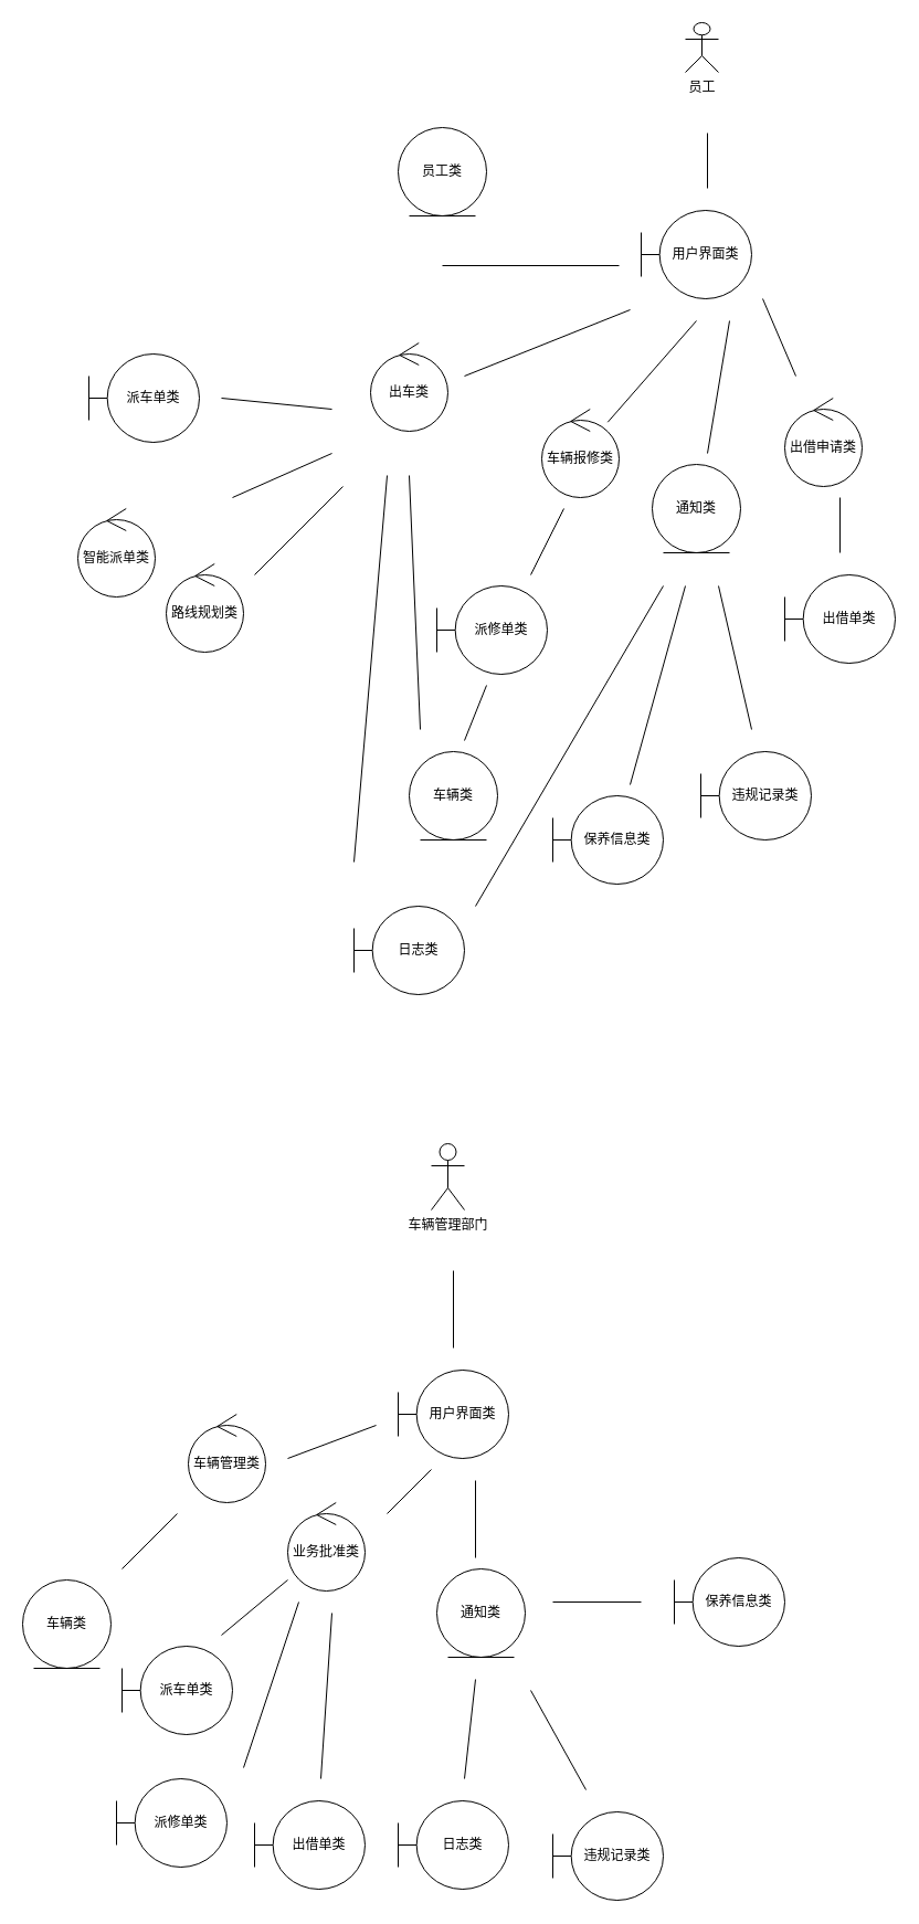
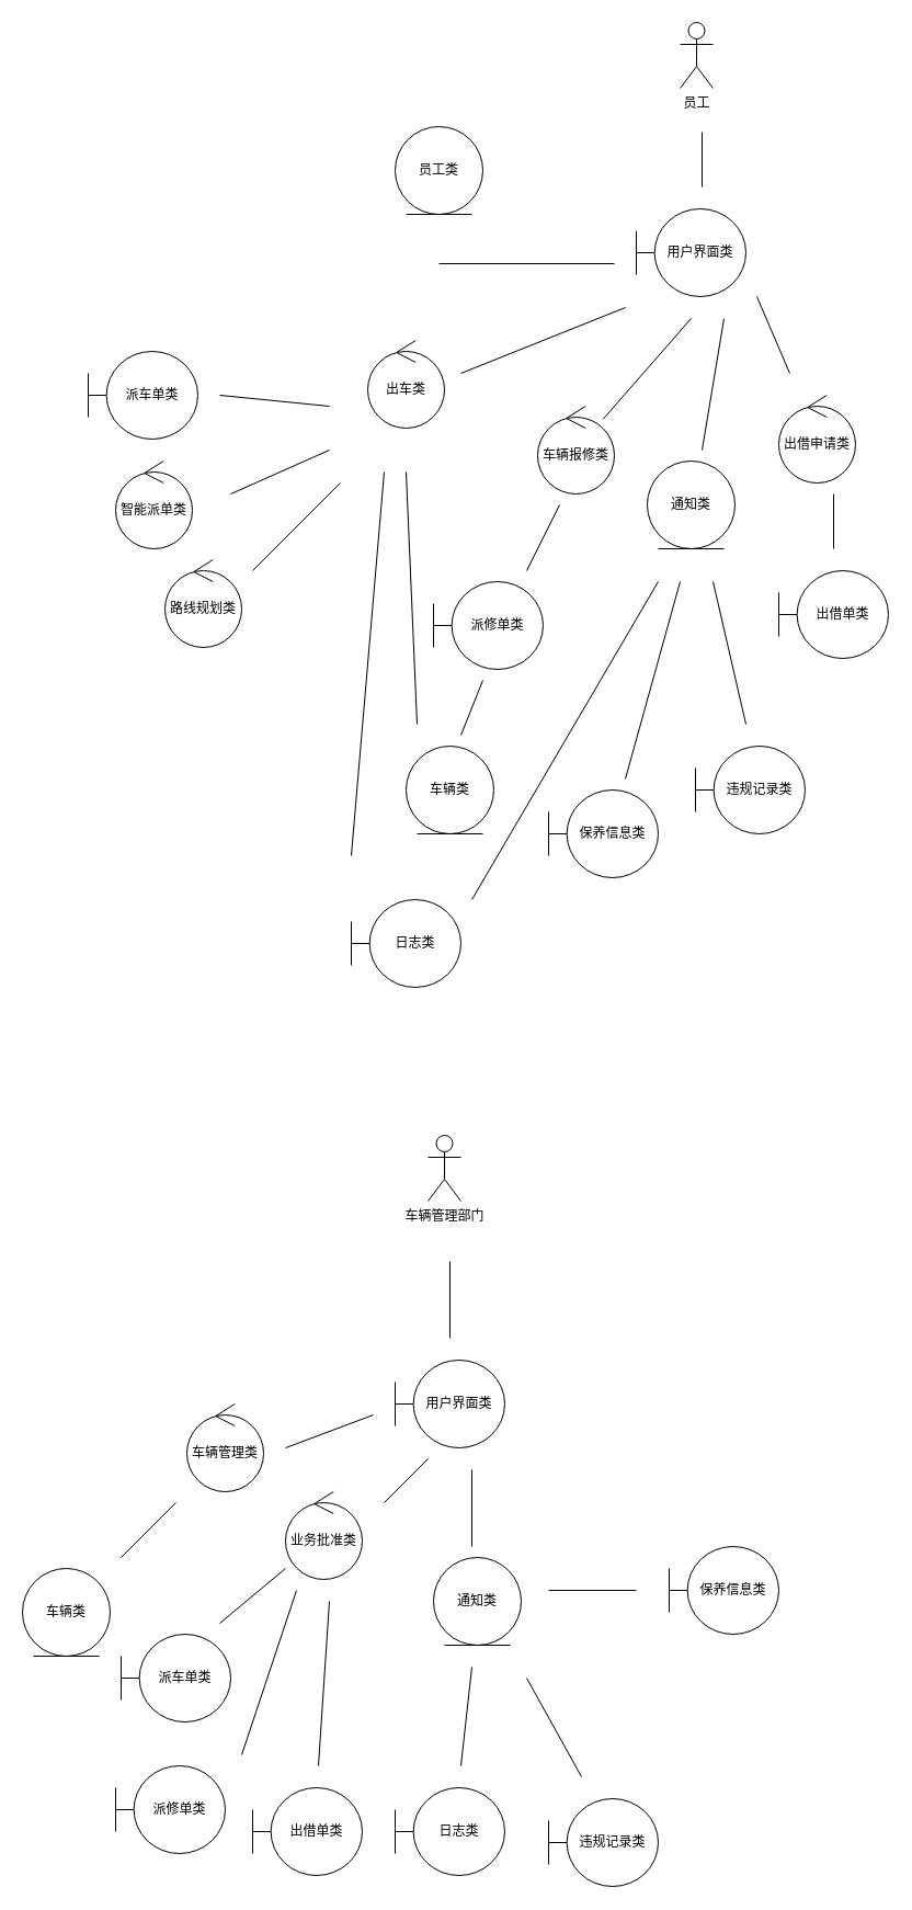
  <mxCell id="0" />
  <mxCell id="1" parent="0" />
- <mxCell id="2" value="员工" style="shape=umlActor;verticalLabelPosition=bottom;verticalAlign=top;html=1;" vertex="1" parent="1"><mxGeometry x="620" y="20" width="30" height="45" as="geometry" /></mxCell>
+ <mxCell id="2" value="员工" style="shape=umlActor;verticalLabelPosition=bottom;verticalAlign=top;html=1;" vertex="1" parent="1"><mxGeometry x="620" y="20" width="30" height="60" as="geometry" /></mxCell>
  <mxCell id="3" value="员工类" style="ellipse;shape=umlEntity;whiteSpace=wrap;html=1;" vertex="1" parent="1"><mxGeometry x="360" y="115" width="80" height="80" as="geometry" /></mxCell>
  <mxCell id="4" value="车辆类" style="ellipse;shape=umlEntity;whiteSpace=wrap;html=1;" vertex="1" parent="1"><mxGeometry x="370" y="680" width="80" height="80" as="geometry" /></mxCell>
  <mxCell id="5" value="派车单类" style="shape=umlBoundary;whiteSpace=wrap;html=1;" vertex="1" parent="1"><mxGeometry x="80" y="320" width="100" height="80" as="geometry" /></mxCell>
  <mxCell id="6" value="日志类" style="shape=umlBoundary;whiteSpace=wrap;html=1;" vertex="1" parent="1"><mxGeometry y="820" width="100" height="80" as="geometry" x="320" /></mxCell>
  <mxCell id="7" value="路线规划类" style="ellipse;shape=umlControl;whiteSpace=wrap;html=1;" vertex="1" parent="1"><mxGeometry x="150" y="510" width="70" height="80" as="geometry" /></mxCell>
  <mxCell id="8" value="车辆管理部门" style="shape=umlActor;verticalLabelPosition=bottom;verticalAlign=top;html=1;" vertex="1" parent="1"><mxGeometry x="390" y="1035" width="30" height="60" as="geometry" /></mxCell>
  <mxCell id="9" value="通知类" style="ellipse;shape=umlEntity;whiteSpace=wrap;html=1;" vertex="1" parent="1"><mxGeometry x="590" y="420" width="80" height="80" as="geometry" /></mxCell>
  <mxCell id="10" value="出借单类" style="shape=umlBoundary;whiteSpace=wrap;html=1;" vertex="1" parent="1"><mxGeometry x="710" y="520" width="100" height="80" as="geometry" /></mxCell>
  <mxCell id="11" value="" style="endArrow=none;html=1;rounded=0;" edge="1" parent="1"><mxGeometry width="50" height="50" relative="1" as="geometry"><mxPoint x="640" y="170" as="sourcePoint" /><mxPoint x="640" y="120" as="targetPoint" /></mxGeometry></mxCell>
  <mxCell id="12" value="用户界面类" style="shape=umlBoundary;whiteSpace=wrap;html=1;" vertex="1" parent="1"><mxGeometry x="580" y="190" width="100" height="80" as="geometry" /></mxCell>
  <mxCell id="13" value="" style="endArrow=none;html=1;rounded=0;" edge="1" parent="1"><mxGeometry width="50" height="50" relative="1" as="geometry"><mxPoint x="410" y="1150" as="sourcePoint" /><mxPoint x="410" y="1220" as="targetPoint" /></mxGeometry></mxCell>
  <mxCell id="14" value="" style="endArrow=none;html=1;rounded=0;" edge="1" parent="1"><mxGeometry width="50" height="50" relative="1" as="geometry"><mxPoint x="560" y="240" as="sourcePoint" /><mxPoint x="400" y="240" as="targetPoint" /></mxGeometry></mxCell>
  <mxCell id="15" value="" style="endArrow=none;html=1;rounded=0;" edge="1" parent="1"><mxGeometry width="50" height="50" relative="1" as="geometry"><mxPoint x="570" y="280" as="sourcePoint" /><mxPoint x="420" y="340" as="targetPoint" /></mxGeometry></mxCell>
  <mxCell id="16" value="" style="endArrow=none;html=1;rounded=0;" edge="1" parent="1"><mxGeometry width="50" height="50" relative="1" as="geometry"><mxPoint x="300" y="410" as="sourcePoint" /><mxPoint x="210" y="450" as="targetPoint" /></mxGeometry></mxCell>
  <mxCell id="17" value="出车类" style="ellipse;shape=umlControl;whiteSpace=wrap;html=1;" vertex="1" parent="1"><mxGeometry x="335" y="310" width="70" height="80" as="geometry" /></mxCell>
  <mxCell id="18" value="车辆报修类" style="ellipse;shape=umlControl;whiteSpace=wrap;html=1;" vertex="1" parent="1"><mxGeometry x="490" y="370" width="70" height="80" as="geometry" /></mxCell>
  <mxCell id="19" value="违规记录类" style="shape=umlBoundary;whiteSpace=wrap;html=1;" vertex="1" parent="1"><mxGeometry x="634" y="680" width="100" height="80" as="geometry" /></mxCell>
  <mxCell id="20" value="保养信息类" style="shape=umlBoundary;whiteSpace=wrap;html=1;" vertex="1" parent="1"><mxGeometry x="500" y="720" width="100" height="80" as="geometry" /></mxCell>
  <mxCell id="21" value="" style="endArrow=none;html=1;rounded=0;" edge="1" parent="1"><mxGeometry width="50" height="50" relative="1" as="geometry"><mxPoint x="300" y="370" as="sourcePoint" /><mxPoint x="200" y="360" as="targetPoint" /></mxGeometry></mxCell>
  <mxCell id="22" value="" style="endArrow=none;html=1;rounded=0;" edge="1" parent="1"><mxGeometry width="50" height="50" relative="1" as="geometry"><mxPoint x="310" y="440" as="sourcePoint" /><mxPoint x="230" y="520" as="targetPoint" /></mxGeometry></mxCell>
- <mxCell id="23" value="智能派单类" style="ellipse;shape=umlControl;whiteSpace=wrap;html=1;" vertex="1" parent="1"><mxGeometry x="70" y="460" width="70" height="80" as="geometry" /></mxCell>
+ <mxCell id="23" value="智能派单类" style="ellipse;shape=umlControl;whiteSpace=wrap;html=1;" vertex="1" parent="1"><mxGeometry x="105" y="420" width="70" height="80" as="geometry" /></mxCell>
  <mxCell id="24" value="" style="endArrow=none;html=1;rounded=0;" edge="1" parent="1"><mxGeometry width="50" height="50" relative="1" as="geometry"><mxPoint x="350" y="430" as="sourcePoint" /><mxPoint y="780" as="targetPoint" x="320" /></mxGeometry></mxCell>
  <mxCell id="25" value="" style="endArrow=none;html=1;rounded=0;" edge="1" parent="1"><mxGeometry width="50" height="50" relative="1" as="geometry"><mxPoint x="370" y="430" as="sourcePoint" /><mxPoint x="380" y="660" as="targetPoint" /></mxGeometry></mxCell>
  <mxCell id="26" value="" style="endArrow=none;html=1;rounded=0;" edge="1" parent="1" target="18"><mxGeometry width="50" height="50" relative="1" as="geometry"><mxPoint x="630" y="290" as="sourcePoint" /><mxPoint x="630" y="410" as="targetPoint" /></mxGeometry></mxCell>
  <mxCell id="27" value="" style="endArrow=none;html=1;rounded=0;" edge="1" parent="1"><mxGeometry width="50" height="50" relative="1" as="geometry"><mxPoint x="510" y="460" as="sourcePoint" /><mxPoint x="480" y="520" as="targetPoint" /></mxGeometry></mxCell>
  <mxCell id="28" value="" style="endArrow=none;html=1;rounded=0;" edge="1" parent="1"><mxGeometry width="50" height="50" relative="1" as="geometry"><mxPoint x="660" y="290" as="sourcePoint" /><mxPoint x="640" y="410" as="targetPoint" /></mxGeometry></mxCell>
  <mxCell id="29" value="" style="endArrow=none;html=1;rounded=0;" edge="1" parent="1"><mxGeometry width="50" height="50" relative="1" as="geometry"><mxPoint x="600" y="530" as="sourcePoint" /><mxPoint x="430" y="820" as="targetPoint" /></mxGeometry></mxCell>
  <mxCell id="30" value="" style="endArrow=none;html=1;rounded=0;" edge="1" parent="1"><mxGeometry width="50" height="50" relative="1" as="geometry"><mxPoint x="650" y="530" as="sourcePoint" /><mxPoint x="680" y="660" as="targetPoint" /></mxGeometry></mxCell>
  <mxCell id="31" value="出借申请类" style="ellipse;shape=umlControl;whiteSpace=wrap;html=1;" vertex="1" parent="1"><mxGeometry x="710" y="360" width="70" height="80" as="geometry" /></mxCell>
  <mxCell id="32" value="" style="endArrow=none;html=1;rounded=0;" edge="1" parent="1"><mxGeometry width="50" height="50" relative="1" as="geometry"><mxPoint x="690" y="270" as="sourcePoint" /><mxPoint x="720" y="340" as="targetPoint" /></mxGeometry></mxCell>
  <mxCell id="33" value="" style="endArrow=none;html=1;rounded=0;" edge="1" parent="1"><mxGeometry width="50" height="50" relative="1" as="geometry"><mxPoint x="760" y="450" as="sourcePoint" /><mxPoint x="760" y="500" as="targetPoint" /></mxGeometry></mxCell>
  <mxCell id="34" value="" style="endArrow=none;html=1;rounded=0;" edge="1" parent="1"><mxGeometry width="50" height="50" relative="1" as="geometry"><mxPoint x="620" y="530" as="sourcePoint" /><mxPoint x="570" y="710" as="targetPoint" /></mxGeometry></mxCell>
  <mxCell id="35" value="车辆管理类" style="ellipse;shape=umlControl;whiteSpace=wrap;html=1;" vertex="1" parent="1"><mxGeometry x="170" y="1280" width="70" height="80" as="geometry" /></mxCell>
  <mxCell id="36" value="用户界面类" style="shape=umlBoundary;whiteSpace=wrap;html=1;" vertex="1" parent="1"><mxGeometry x="360" y="1240" width="100" height="80" as="geometry" /></mxCell>
  <mxCell id="37" value="车辆类" style="ellipse;shape=umlEntity;whiteSpace=wrap;html=1;" vertex="1" parent="1"><mxGeometry x="20" y="1430" width="80" height="80" as="geometry" /></mxCell>
  <mxCell id="38" value="" style="endArrow=none;html=1;rounded=0;" edge="1" parent="1"><mxGeometry width="50" height="50" relative="1" as="geometry"><mxPoint x="260" y="1320" as="sourcePoint" /><mxPoint x="340" y="1290" as="targetPoint" /></mxGeometry></mxCell>
  <mxCell id="39" value="" style="endArrow=none;html=1;rounded=0;" edge="1" parent="1"><mxGeometry width="50" height="50" relative="1" as="geometry"><mxPoint x="110" y="1420" as="sourcePoint" /><mxPoint x="160" y="1370" as="targetPoint" /></mxGeometry></mxCell>
  <mxCell id="40" value="业务批准类" style="ellipse;shape=umlControl;whiteSpace=wrap;html=1;" vertex="1" parent="1"><mxGeometry x="260" y="1360" width="70" height="80" as="geometry" /></mxCell>
  <mxCell id="41" value="派车单类" style="shape=umlBoundary;whiteSpace=wrap;html=1;" vertex="1" parent="1"><mxGeometry x="110" y="1490" width="100" height="80" as="geometry" /></mxCell>
  <mxCell id="42" value="派修单类" style="shape=umlBoundary;whiteSpace=wrap;html=1;" vertex="1" parent="1"><mxGeometry x="395" y="530" width="100" height="80" as="geometry" /></mxCell>
  <mxCell id="43" value="" style="endArrow=none;html=1;rounded=0;" edge="1" parent="1"><mxGeometry width="50" height="50" relative="1" as="geometry"><mxPoint x="440" y="620" as="sourcePoint" /><mxPoint x="420" y="670" as="targetPoint" /></mxGeometry></mxCell>
  <mxCell id="44" value="" style="endArrow=none;html=1;rounded=0;" edge="1" parent="1"><mxGeometry width="50" height="50" relative="1" as="geometry"><mxPoint x="350" y="1370" as="sourcePoint" /><mxPoint x="390" y="1330" as="targetPoint" /></mxGeometry></mxCell>
  <mxCell id="45" value="" style="endArrow=none;html=1;rounded=0;" edge="1" parent="1"><mxGeometry width="50" height="50" relative="1" as="geometry"><mxPoint x="200" y="1480" as="sourcePoint" /><mxPoint x="260" y="1430" as="targetPoint" /></mxGeometry></mxCell>
  <mxCell id="46" value="" style="endArrow=none;html=1;rounded=0;" edge="1" parent="1"><mxGeometry width="50" height="50" relative="1" as="geometry"><mxPoint x="220" y="1600" as="sourcePoint" /><mxPoint x="270" y="1450" as="targetPoint" /></mxGeometry></mxCell>
  <mxCell id="47" value="派修单类" style="shape=umlBoundary;whiteSpace=wrap;html=1;" vertex="1" parent="1"><mxGeometry x="105" y="1610" width="100" height="80" as="geometry" /></mxCell>
  <mxCell id="48" value="出借单类" style="shape=umlBoundary;whiteSpace=wrap;html=1;" vertex="1" parent="1"><mxGeometry x="230" y="1630" width="100" height="80" as="geometry" /></mxCell>
  <mxCell id="49" value="" style="endArrow=none;html=1;rounded=0;" edge="1" parent="1"><mxGeometry width="50" height="50" relative="1" as="geometry"><mxPoint x="290" y="1610" as="sourcePoint" /><mxPoint x="300" y="1460" as="targetPoint" /></mxGeometry></mxCell>
  <mxCell id="50" value="通知类" style="ellipse;shape=umlEntity;whiteSpace=wrap;html=1;" vertex="1" parent="1"><mxGeometry x="395" y="1420" width="80" height="80" as="geometry" /></mxCell>
  <mxCell id="51" value="" style="endArrow=none;html=1;rounded=0;" edge="1" parent="1"><mxGeometry width="50" height="50" relative="1" as="geometry"><mxPoint x="430" y="1410" as="sourcePoint" /><mxPoint x="430" y="1340" as="targetPoint" /></mxGeometry></mxCell>
  <mxCell id="52" value="违规记录类" style="shape=umlBoundary;whiteSpace=wrap;html=1;" vertex="1" parent="1"><mxGeometry x="500" y="1640" width="100" height="80" as="geometry" /></mxCell>
  <mxCell id="53" value="日志类" style="shape=umlBoundary;whiteSpace=wrap;html=1;" vertex="1" parent="1"><mxGeometry x="360" y="1630" width="100" height="80" as="geometry" /></mxCell>
  <mxCell id="54" value="" style="endArrow=none;html=1;rounded=0;" edge="1" parent="1"><mxGeometry width="50" height="50" relative="1" as="geometry"><mxPoint x="420" y="1610" as="sourcePoint" /><mxPoint x="430" y="1520" as="targetPoint" /></mxGeometry></mxCell>
  <mxCell id="55" value="" style="endArrow=none;html=1;rounded=0;" edge="1" parent="1"><mxGeometry width="50" height="50" relative="1" as="geometry"><mxPoint x="530" y="1620" as="sourcePoint" /><mxPoint x="480" y="1530" as="targetPoint" /></mxGeometry></mxCell>
  <mxCell id="56" value="保养信息类" style="shape=umlBoundary;whiteSpace=wrap;html=1;" vertex="1" parent="1"><mxGeometry x="610" y="1410" width="100" height="80" as="geometry" /></mxCell>
  <mxCell id="57" value="" style="endArrow=none;html=1;rounded=0;" edge="1" parent="1"><mxGeometry width="50" height="50" relative="1" as="geometry"><mxPoint x="580" y="1450" as="sourcePoint" /><mxPoint x="500" y="1450" as="targetPoint" /></mxGeometry></mxCell>
